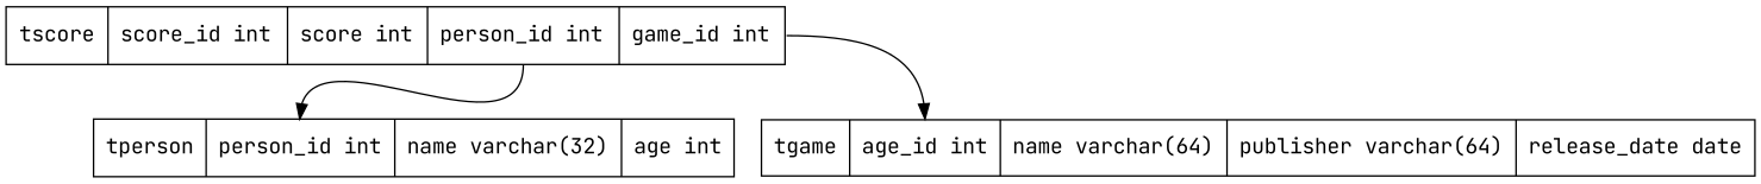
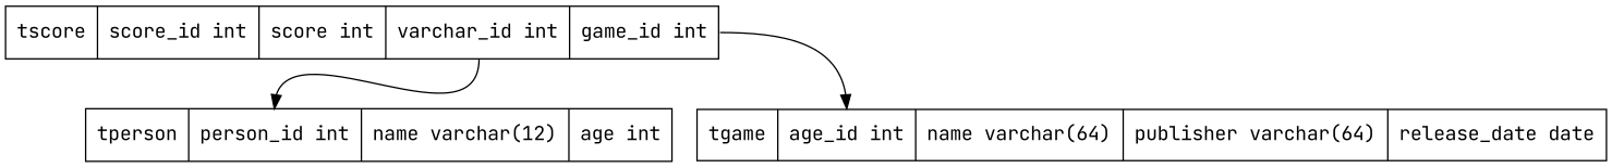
  digraph {
    fontname="JetBrains Mono"
    rankdir=TB
    node [fontname="JetBrains Mono" shape=record]
    edge [fontname="JetBrains Mono"]
-   n1 [label="tscore|<score_id>score_id int\l|<score>score int\l|<person_id>person_id int\l|<game_id>game_id int\l"]
+   n1 [label="tscore|<score_id>score_id int\l|<score>score int\l|<person_id>varchar_id int\l|<game_id>game_id int\l"]
    n2 [label="tgame|<game_id>age_id int\l|<name>name varchar(64)\l|<publisher>publisher varchar(64)\l|<release_date>release_date date\l"]
-   n3 [label="tperson|<person_id>person_id int\l|<name>name varchar(32)\l|<age>age int\l"]
+   n3 [label="tperson|<person_id>person_id int\l|<name>name varchar(12)\l|<age>age int\l"]
    n1 -> n2 [headport=game_id tailport=game_id]
    n1 -> n3 [headport=person_id tailport=person_id]
  }
